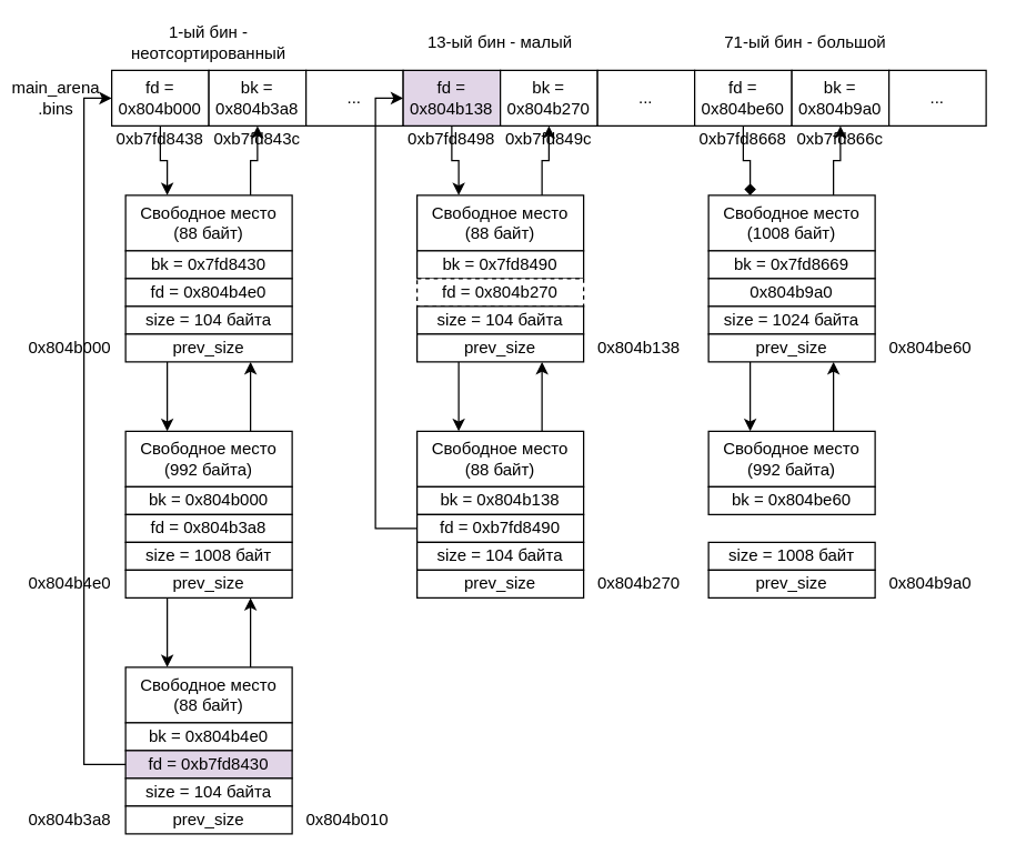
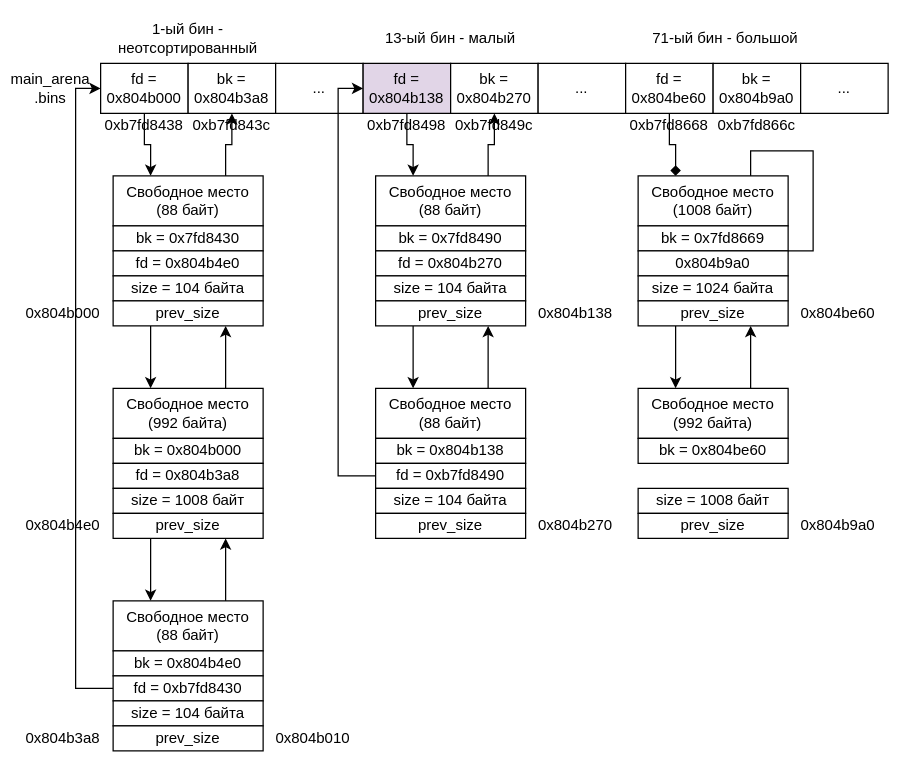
  <mxCell id="0" />
  <mxCell id="1" parent="0" />
  <mxCell id="2" style="edgeStyle=orthogonalEdgeStyle;rounded=0;orthogonalLoop=1;jettySize=auto;html=1;exitX=0.5;exitY=1;exitDx=0;exitDy=0;entryX=0.25;entryY=0;entryDx=0;entryDy=0;" edge="1" parent="1" source="3" target="17"><mxGeometry relative="1" as="geometry" /></mxCell>
  <mxCell id="3" value="fd = 0x804b000" style="rounded=0;whiteSpace=wrap;html=1;" vertex="1" parent="1"><mxGeometry x="80" y="50" width="70" height="40" as="geometry" /></mxCell>
  <mxCell id="4" style="edgeStyle=orthogonalEdgeStyle;rounded=0;orthogonalLoop=1;jettySize=auto;html=1;exitX=0.75;exitY=0;exitDx=0;exitDy=0;" edge="1" parent="1" source="5"><mxGeometry relative="1" as="geometry"><mxPoint x="50" y="60" as="targetPoint" /></mxGeometry></mxCell>
  <mxCell id="5" value="&lt;div&gt;main_arena&lt;/div&gt;&lt;div&gt;.bins&lt;br&gt;&lt;/div&gt;" style="text;html=1;strokeColor=none;fillColor=none;align=center;verticalAlign=middle;whiteSpace=wrap;rounded=0;" vertex="1" parent="1"><mxGeometry x="20" y="60" width="40" height="20" as="geometry" /></mxCell>
  <mxCell id="6" value="bk = 0x804b3a8" style="rounded=0;whiteSpace=wrap;html=1;" vertex="1" parent="1"><mxGeometry x="150" y="50" width="70" height="40" as="geometry" /></mxCell>
  <mxCell id="7" value="..." style="rounded=0;whiteSpace=wrap;html=1;" vertex="1" parent="1"><mxGeometry x="220" y="50" width="70" height="40" as="geometry" /></mxCell>
  <mxCell id="8" style="edgeStyle=orthogonalEdgeStyle;rounded=0;orthogonalLoop=1;jettySize=auto;html=1;exitX=0.5;exitY=1;exitDx=0;exitDy=0;entryX=0.25;entryY=0;entryDx=0;entryDy=0;" edge="1" parent="1" source="9" target="42"><mxGeometry relative="1" as="geometry" /></mxCell>
  <mxCell id="9" value="fd = 0x804b138" style="rounded=0;whiteSpace=wrap;html=1;fillColor=#e1d5e7;" vertex="1" parent="1"><mxGeometry x="290" y="50" width="70" height="40" as="geometry" /></mxCell>
  <mxCell id="10" value="bk = 0x804b270" style="rounded=0;whiteSpace=wrap;html=1;" vertex="1" parent="1"><mxGeometry x="360" y="50" width="70" height="40" as="geometry" /></mxCell>
  <mxCell id="11" value="..." style="rounded=0;whiteSpace=wrap;html=1;" vertex="1" parent="1"><mxGeometry x="430" y="50" width="70" height="40" as="geometry" /></mxCell>
  <mxCell id="12" style="edgeStyle=orthogonalEdgeStyle;rounded=0;orthogonalLoop=1;jettySize=auto;html=1;exitX=0.5;exitY=1;exitDx=0;exitDy=0;entryX=0.25;entryY=0;entryDx=0;entryDy=0;endArrow=diamond;" edge="1" parent="1" source="13" target="58"><mxGeometry relative="1" as="geometry" /></mxCell>
  <mxCell id="13" value="fd = 0x804be60" style="rounded=0;whiteSpace=wrap;html=1;" vertex="1" parent="1"><mxGeometry x="500" y="50" width="70" height="40" as="geometry" /></mxCell>
  <mxCell id="14" value="bk = 0x804b9a0" style="rounded=0;whiteSpace=wrap;html=1;" vertex="1" parent="1"><mxGeometry x="570" y="50" width="70" height="40" as="geometry" /></mxCell>
  <mxCell id="15" value="..." style="rounded=0;whiteSpace=wrap;html=1;" vertex="1" parent="1"><mxGeometry x="640" y="50" width="70" height="40" as="geometry" /></mxCell>
  <mxCell id="16" style="edgeStyle=orthogonalEdgeStyle;rounded=0;orthogonalLoop=1;jettySize=auto;html=1;exitX=0.75;exitY=0;exitDx=0;exitDy=0;entryX=0.5;entryY=1;entryDx=0;entryDy=0;" edge="1" parent="1" source="17" target="6"><mxGeometry relative="1" as="geometry" /></mxCell>
  <mxCell id="17" value="Свободное место (88 байт)" style="rounded=0;whiteSpace=wrap;html=1;" vertex="1" parent="1"><mxGeometry x="90" y="140" width="120" height="40" as="geometry" /></mxCell>
  <mxCell id="18" value="bk = 0x7fd8430" style="rounded=0;whiteSpace=wrap;html=1;" vertex="1" parent="1"><mxGeometry x="90" y="180" width="120" height="20" as="geometry" /></mxCell>
  <mxCell id="19" value="fd = 0x804b4e0" style="rounded=0;whiteSpace=wrap;html=1;" vertex="1" parent="1"><mxGeometry x="90" y="200" width="120" height="20" as="geometry" /></mxCell>
  <mxCell id="20" value="size = 104 байта" style="rounded=0;whiteSpace=wrap;html=1;" vertex="1" parent="1"><mxGeometry x="90" y="220" width="120" height="20" as="geometry" /></mxCell>
  <mxCell id="21" style="edgeStyle=orthogonalEdgeStyle;rounded=0;orthogonalLoop=1;jettySize=auto;html=1;exitX=0.25;exitY=1;exitDx=0;exitDy=0;entryX=0.25;entryY=0;entryDx=0;entryDy=0;" edge="1" parent="1" source="22" target="24"><mxGeometry relative="1" as="geometry" /></mxCell>
  <mxCell id="22" value="prev_size" style="rounded=0;whiteSpace=wrap;html=1;" vertex="1" parent="1"><mxGeometry x="90" y="240" width="120" height="20" as="geometry" /></mxCell>
  <mxCell id="23" style="edgeStyle=orthogonalEdgeStyle;rounded=0;orthogonalLoop=1;jettySize=auto;html=1;exitX=0.75;exitY=0;exitDx=0;exitDy=0;entryX=0.75;entryY=1;entryDx=0;entryDy=0;" edge="1" parent="1" source="24" target="22"><mxGeometry relative="1" as="geometry" /></mxCell>
  <mxCell id="24" value="Свободное место (992 байта)" style="rounded=0;whiteSpace=wrap;html=1;" vertex="1" parent="1"><mxGeometry x="90" y="310" width="120" height="40" as="geometry" /></mxCell>
  <mxCell id="25" value="bk = 0x804b000" style="rounded=0;whiteSpace=wrap;html=1;" vertex="1" parent="1"><mxGeometry x="90" y="350" width="120" height="20" as="geometry" /></mxCell>
  <mxCell id="26" value="fd = 0x804b3a8" style="rounded=0;whiteSpace=wrap;html=1;" vertex="1" parent="1"><mxGeometry x="90" y="370" width="120" height="20" as="geometry" /></mxCell>
  <mxCell id="27" value="size = 1008 байт" style="rounded=0;whiteSpace=wrap;html=1;" vertex="1" parent="1"><mxGeometry x="90" y="390" width="120" height="20" as="geometry" /></mxCell>
  <mxCell id="28" style="edgeStyle=orthogonalEdgeStyle;rounded=0;orthogonalLoop=1;jettySize=auto;html=1;exitX=0.25;exitY=1;exitDx=0;exitDy=0;entryX=0.25;entryY=0;entryDx=0;entryDy=0;" edge="1" parent="1" source="29" target="31"><mxGeometry relative="1" as="geometry" /></mxCell>
  <mxCell id="29" value="prev_size" style="rounded=0;whiteSpace=wrap;html=1;" vertex="1" parent="1"><mxGeometry x="90" y="410" width="120" height="20" as="geometry" /></mxCell>
  <mxCell id="30" style="edgeStyle=orthogonalEdgeStyle;rounded=0;orthogonalLoop=1;jettySize=auto;html=1;exitX=0.75;exitY=0;exitDx=0;exitDy=0;entryX=0.75;entryY=1;entryDx=0;entryDy=0;" edge="1" parent="1" source="31" target="29"><mxGeometry relative="1" as="geometry" /></mxCell>
  <mxCell id="31" value="Свободное место (88 байт)" style="rounded=0;whiteSpace=wrap;html=1;" vertex="1" parent="1"><mxGeometry x="90" y="480" width="120" height="40" as="geometry" /></mxCell>
  <mxCell id="32" value="bk = 0x804b4e0" style="rounded=0;whiteSpace=wrap;html=1;" vertex="1" parent="1"><mxGeometry x="90" y="520" width="120" height="20" as="geometry" /></mxCell>
  <mxCell id="33" style="edgeStyle=orthogonalEdgeStyle;rounded=0;orthogonalLoop=1;jettySize=auto;html=1;entryX=0;entryY=0.5;entryDx=0;entryDy=0;" edge="1" parent="1" source="34" target="3"><mxGeometry relative="1" as="geometry"><Array as="points"><mxPoint x="60" y="550" /><mxPoint x="60" y="70" /></Array></mxGeometry></mxCell>
- <mxCell id="34" value="fd = 0xb7fd8430" style="rounded=0;whiteSpace=wrap;html=1;fillColor=#e1d5e7;" vertex="1" parent="1"><mxGeometry x="90" y="540" width="120" height="20" as="geometry" /></mxCell>
+ <mxCell id="34" value="fd = 0xb7fd8430" style="rounded=0;whiteSpace=wrap;html=1;" vertex="1" parent="1"><mxGeometry x="90" y="540" width="120" height="20" as="geometry" /></mxCell>
  <mxCell id="35" value="size = 104 байта" style="rounded=0;whiteSpace=wrap;html=1;" vertex="1" parent="1"><mxGeometry x="90" y="560" width="120" height="20" as="geometry" /></mxCell>
  <mxCell id="36" value="prev_size" style="rounded=0;whiteSpace=wrap;html=1;" vertex="1" parent="1"><mxGeometry x="90" y="580" width="120" height="20" as="geometry" /></mxCell>
  <mxCell id="37" value="0x804b000" style="text;html=1;strokeColor=none;fillColor=none;align=center;verticalAlign=middle;whiteSpace=wrap;rounded=0;" vertex="1" parent="1"><mxGeometry x="30" y="240" width="40" height="20" as="geometry" /></mxCell>
  <mxCell id="38" value="0x804b4e0" style="text;html=1;strokeColor=none;fillColor=none;align=center;verticalAlign=middle;whiteSpace=wrap;rounded=0;" vertex="1" parent="1"><mxGeometry x="30" y="410" width="40" height="20" as="geometry" /></mxCell>
  <mxCell id="39" value="0x804b3a8" style="text;html=1;strokeColor=none;fillColor=none;align=center;verticalAlign=middle;whiteSpace=wrap;rounded=0;" vertex="1" parent="1"><mxGeometry x="30" y="580" width="40" height="20" as="geometry" /></mxCell>
  <mxCell id="40" value="0x804b010" style="text;html=1;strokeColor=none;fillColor=none;align=center;verticalAlign=middle;whiteSpace=wrap;rounded=0;" vertex="1" parent="1"><mxGeometry x="230" y="580" width="40" height="20" as="geometry" /></mxCell>
  <mxCell id="41" style="edgeStyle=orthogonalEdgeStyle;rounded=0;orthogonalLoop=1;jettySize=auto;html=1;exitX=0.75;exitY=0;exitDx=0;exitDy=0;entryX=0.5;entryY=1;entryDx=0;entryDy=0;" edge="1" parent="1" source="42" target="10"><mxGeometry relative="1" as="geometry" /></mxCell>
  <mxCell id="42" value="Свободное место (88 байт)" style="rounded=0;whiteSpace=wrap;html=1;" vertex="1" parent="1"><mxGeometry x="300" y="140" width="120" height="40" as="geometry" /></mxCell>
  <mxCell id="43" value="bk = 0x7fd8490" style="rounded=0;whiteSpace=wrap;html=1;" vertex="1" parent="1"><mxGeometry x="300" y="180" width="120" height="20" as="geometry" /></mxCell>
- <mxCell id="44" value="fd = 0x804b270" style="rounded=0;whiteSpace=wrap;html=1;dashed=1;" vertex="1" parent="1"><mxGeometry x="300" y="200" width="120" height="20" as="geometry" /></mxCell>
+ <mxCell id="44" value="fd = 0x804b270" style="rounded=0;whiteSpace=wrap;html=1;" vertex="1" parent="1"><mxGeometry x="300" y="200" width="120" height="20" as="geometry" /></mxCell>
  <mxCell id="45" value="size = 104 байта" style="rounded=0;whiteSpace=wrap;html=1;" vertex="1" parent="1"><mxGeometry x="300" y="220" width="120" height="20" as="geometry" /></mxCell>
  <mxCell id="46" style="edgeStyle=orthogonalEdgeStyle;rounded=0;orthogonalLoop=1;jettySize=auto;html=1;exitX=0.25;exitY=1;exitDx=0;exitDy=0;entryX=0.25;entryY=0;entryDx=0;entryDy=0;" edge="1" parent="1" source="47" target="49"><mxGeometry relative="1" as="geometry" /></mxCell>
  <mxCell id="47" value="prev_size" style="rounded=0;whiteSpace=wrap;html=1;" vertex="1" parent="1"><mxGeometry x="300" y="240" width="120" height="20" as="geometry" /></mxCell>
  <mxCell id="48" style="edgeStyle=orthogonalEdgeStyle;rounded=0;orthogonalLoop=1;jettySize=auto;html=1;exitX=0.75;exitY=0;exitDx=0;exitDy=0;entryX=0.75;entryY=1;entryDx=0;entryDy=0;" edge="1" parent="1" source="49" target="47"><mxGeometry relative="1" as="geometry" /></mxCell>
  <mxCell id="49" value="Свободное место (88 байт)" style="rounded=0;whiteSpace=wrap;html=1;" vertex="1" parent="1"><mxGeometry x="300" y="310" width="120" height="40" as="geometry" /></mxCell>
  <mxCell id="50" value="bk = 0x804b138" style="rounded=0;whiteSpace=wrap;html=1;" vertex="1" parent="1"><mxGeometry x="300" y="350" width="120" height="20" as="geometry" /></mxCell>
  <mxCell id="51" style="edgeStyle=orthogonalEdgeStyle;rounded=0;orthogonalLoop=1;jettySize=auto;html=1;entryX=0;entryY=0.5;entryDx=0;entryDy=0;" edge="1" parent="1" source="52" target="9"><mxGeometry relative="1" as="geometry"><Array as="points"><mxPoint x="270" y="380" /><mxPoint x="270" y="70" /></Array></mxGeometry></mxCell>
  <mxCell id="52" value="fd = 0xb7fd8490" style="rounded=0;whiteSpace=wrap;html=1;" vertex="1" parent="1"><mxGeometry x="300" y="370" width="120" height="20" as="geometry" /></mxCell>
  <mxCell id="53" value="size = 104 байта" style="rounded=0;whiteSpace=wrap;html=1;" vertex="1" parent="1"><mxGeometry x="300" y="390" width="120" height="20" as="geometry" /></mxCell>
  <mxCell id="54" value="prev_size" style="rounded=0;whiteSpace=wrap;html=1;" vertex="1" parent="1"><mxGeometry x="300" y="410" width="120" height="20" as="geometry" /></mxCell>
  <mxCell id="55" value="0x804b138" style="text;html=1;strokeColor=none;fillColor=none;align=center;verticalAlign=middle;whiteSpace=wrap;rounded=0;" vertex="1" parent="1"><mxGeometry x="440" y="240" width="40" height="20" as="geometry" /></mxCell>
  <mxCell id="56" value="0x804b270" style="text;html=1;strokeColor=none;fillColor=none;align=center;verticalAlign=middle;whiteSpace=wrap;rounded=0;" vertex="1" parent="1"><mxGeometry x="440" y="410" width="40" height="20" as="geometry" /></mxCell>
- <mxCell id="57" style="edgeStyle=orthogonalEdgeStyle;rounded=0;orthogonalLoop=1;jettySize=auto;html=1;exitX=0.75;exitY=0;exitDx=0;exitDy=0;entryX=0.5;entryY=1;entryDx=0;entryDy=0;" edge="1" parent="1" source="58" target="14"><mxGeometry relative="1" as="geometry" /></mxCell>
+ <mxCell id="57" style="edgeStyle=orthogonalEdgeStyle;rounded=0;orthogonalLoop=1;jettySize=auto;html=1;exitX=0.75;exitY=0;exitDx=0;exitDy=0;" edge="1" parent="1" source="58" target="59"><mxGeometry relative="1" as="geometry" /></mxCell>
  <mxCell id="58" value="Свободное место (1008 байт)" style="rounded=0;whiteSpace=wrap;html=1;" vertex="1" parent="1"><mxGeometry x="510" y="140" width="120" height="40" as="geometry" /></mxCell>
  <mxCell id="59" value="bk = 0x7fd8669" style="rounded=0;whiteSpace=wrap;html=1;" vertex="1" parent="1"><mxGeometry x="510" y="180" width="120" height="20" as="geometry" /></mxCell>
  <mxCell id="60" value="0x804b9a0" style="rounded=0;whiteSpace=wrap;html=1;" vertex="1" parent="1"><mxGeometry x="510" y="200" width="120" height="20" as="geometry" /></mxCell>
  <mxCell id="61" value="size = 1024 байта" style="rounded=0;whiteSpace=wrap;html=1;" vertex="1" parent="1"><mxGeometry x="510" y="220" width="120" height="20" as="geometry" /></mxCell>
  <mxCell id="62" style="edgeStyle=orthogonalEdgeStyle;rounded=0;orthogonalLoop=1;jettySize=auto;html=1;exitX=0.25;exitY=1;exitDx=0;exitDy=0;entryX=0.25;entryY=0;entryDx=0;entryDy=0;" edge="1" parent="1" source="63" target="65"><mxGeometry relative="1" as="geometry" /></mxCell>
  <mxCell id="63" value="prev_size" style="rounded=0;whiteSpace=wrap;html=1;" vertex="1" parent="1"><mxGeometry x="510" y="240" width="120" height="20" as="geometry" /></mxCell>
  <mxCell id="64" style="edgeStyle=orthogonalEdgeStyle;rounded=0;orthogonalLoop=1;jettySize=auto;html=1;exitX=0.75;exitY=0;exitDx=0;exitDy=0;entryX=0.75;entryY=1;entryDx=0;entryDy=0;" edge="1" parent="1" source="65" target="63"><mxGeometry relative="1" as="geometry" /></mxCell>
  <mxCell id="65" value="Свободное место (992 байта)" style="rounded=0;whiteSpace=wrap;html=1;" vertex="1" parent="1"><mxGeometry x="510" y="310" width="120" height="40" as="geometry" /></mxCell>
  <mxCell id="66" value="bk = 0x804be60" style="rounded=0;whiteSpace=wrap;html=1;" vertex="1" parent="1"><mxGeometry x="510" y="350" width="120" height="20" as="geometry" /></mxCell>
  <mxCell id="67" value="size = 1008 байт" style="rounded=0;whiteSpace=wrap;html=1;" vertex="1" parent="1"><mxGeometry x="510" y="390" width="120" height="20" as="geometry" /></mxCell>
  <mxCell id="68" value="prev_size" style="rounded=0;whiteSpace=wrap;html=1;" vertex="1" parent="1"><mxGeometry x="510" y="410" width="120" height="20" as="geometry" /></mxCell>
  <mxCell id="69" value="0x804be60" style="text;html=1;strokeColor=none;fillColor=none;align=center;verticalAlign=middle;whiteSpace=wrap;rounded=0;" vertex="1" parent="1"><mxGeometry x="650" y="240" width="40" height="20" as="geometry" /></mxCell>
  <mxCell id="70" value="0x804b9a0" style="text;html=1;strokeColor=none;fillColor=none;align=center;verticalAlign=middle;whiteSpace=wrap;rounded=0;" vertex="1" parent="1"><mxGeometry x="650" y="410" width="40" height="20" as="geometry" /></mxCell>
  <mxCell id="71" value="1-ый бин - неотсортированный" style="text;html=1;strokeColor=none;fillColor=none;align=center;verticalAlign=middle;whiteSpace=wrap;rounded=0;" vertex="1" parent="1"><mxGeometry x="80" y="20" width="140" height="20" as="geometry" /></mxCell>
  <mxCell id="72" value="0xb7fd8438" style="text;html=1;strokeColor=none;fillColor=none;align=center;verticalAlign=middle;whiteSpace=wrap;rounded=0;" vertex="1" parent="1"><mxGeometry x="95" y="90" width="40" height="20" as="geometry" /></mxCell>
  <mxCell id="73" value="0xb7fd843c" style="text;html=1;strokeColor=none;fillColor=none;align=center;verticalAlign=middle;whiteSpace=wrap;rounded=0;" vertex="1" parent="1"><mxGeometry x="165" y="90" width="40" height="20" as="geometry" /></mxCell>
  <mxCell id="74" value="13-ый бин - малый" style="text;html=1;strokeColor=none;fillColor=none;align=center;verticalAlign=middle;whiteSpace=wrap;rounded=0;" vertex="1" parent="1"><mxGeometry x="290" y="20" width="140" height="20" as="geometry" /></mxCell>
  <mxCell id="75" value="71-ый бин - большой" style="text;html=1;strokeColor=none;fillColor=none;align=center;verticalAlign=middle;whiteSpace=wrap;rounded=0;" vertex="1" parent="1"><mxGeometry x="510" y="20" width="140" height="20" as="geometry" /></mxCell>
  <mxCell id="76" value="0xb7fd8498" style="text;html=1;strokeColor=none;fillColor=none;align=center;verticalAlign=middle;whiteSpace=wrap;rounded=0;" vertex="1" parent="1"><mxGeometry x="305" y="90" width="40" height="20" as="geometry" /></mxCell>
  <mxCell id="77" value="0xb7fd849c" style="text;html=1;strokeColor=none;fillColor=none;align=center;verticalAlign=middle;whiteSpace=wrap;rounded=0;" vertex="1" parent="1"><mxGeometry x="375" y="90" width="40" height="20" as="geometry" /></mxCell>
  <mxCell id="78" value="0xb7fd8668" style="text;html=1;strokeColor=none;fillColor=none;align=center;verticalAlign=middle;whiteSpace=wrap;rounded=0;" vertex="1" parent="1"><mxGeometry x="515" y="90" width="40" height="20" as="geometry" /></mxCell>
  <mxCell id="79" value="0xb7fd866c" style="text;html=1;strokeColor=none;fillColor=none;align=center;verticalAlign=middle;whiteSpace=wrap;rounded=0;" vertex="1" parent="1"><mxGeometry x="585" y="90" width="40" height="20" as="geometry" /></mxCell>
